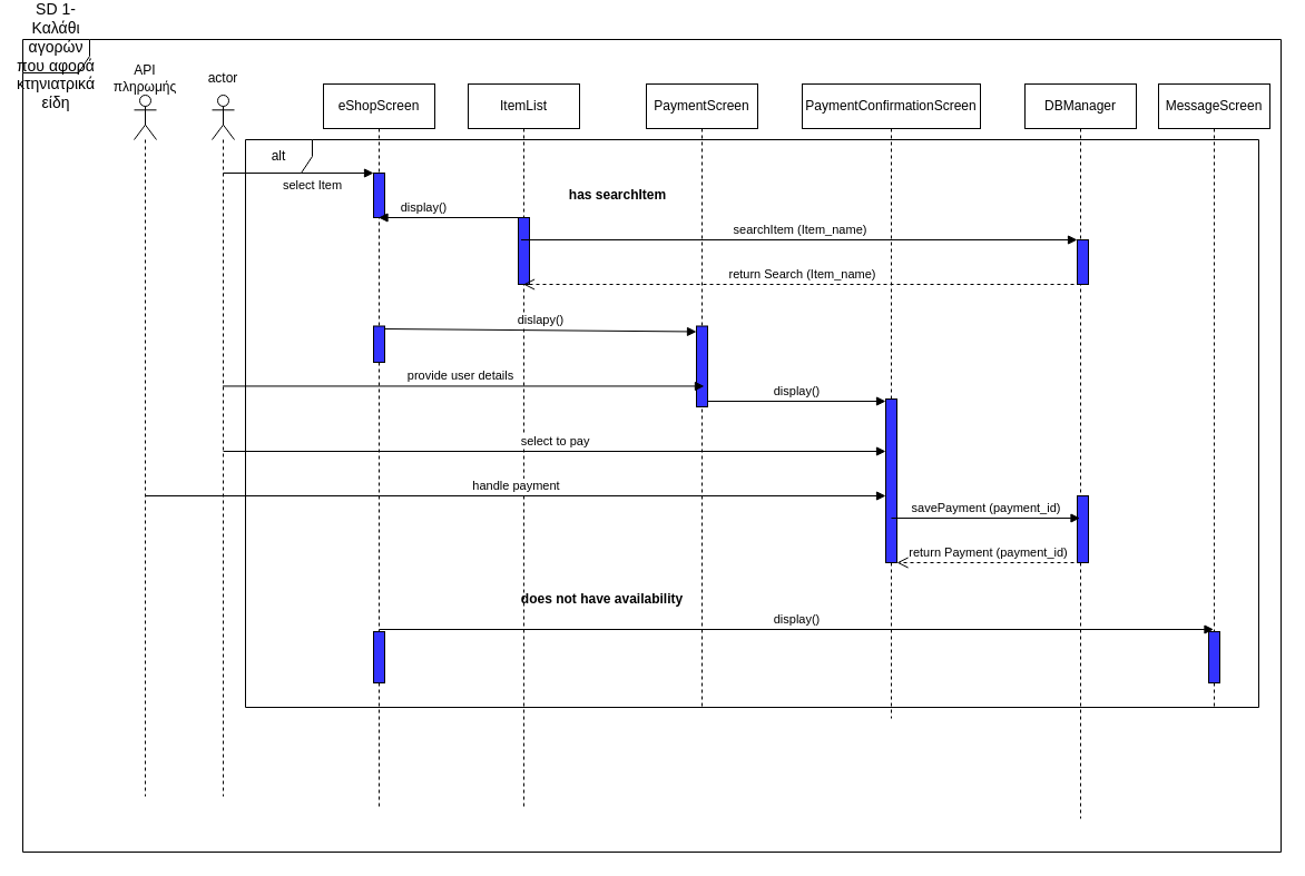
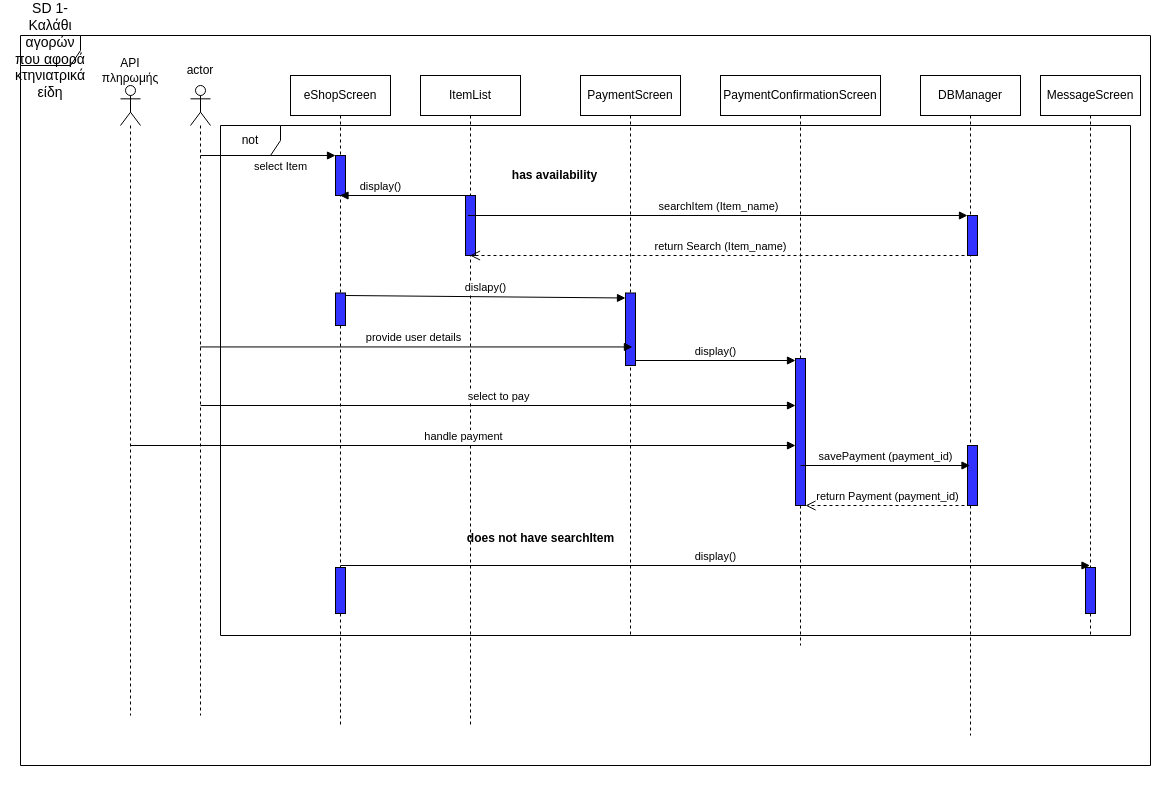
  <mxCell id="0" />
  <mxCell id="1" parent="0" />
  <mxCell id="2" value="eShopScreen" style="shape=umlLifeline;perimeter=lifelinePerimeter;whiteSpace=wrap;html=1;container=1;dropTarget=0;collapsible=0;recursiveResize=0;outlineConnect=0;portConstraint=eastwest;newEdgeStyle={&quot;curved&quot;:0,&quot;rounded&quot;:0};" vertex="1" parent="1"><mxGeometry x="290" y="60" width="100" height="650" as="geometry" /></mxCell>
  <mxCell id="3" value="ItemList" style="shape=umlLifeline;perimeter=lifelinePerimeter;whiteSpace=wrap;html=1;container=1;dropTarget=0;collapsible=0;recursiveResize=0;outlineConnect=0;portConstraint=eastwest;newEdgeStyle={&quot;curved&quot;:0,&quot;rounded&quot;:0};" vertex="1" parent="1"><mxGeometry x="420" y="60" width="100" height="650" as="geometry" /></mxCell>
  <mxCell id="4" value="PaymentScreen" style="shape=umlLifeline;perimeter=lifelinePerimeter;whiteSpace=wrap;html=1;container=1;dropTarget=0;collapsible=0;recursiveResize=0;outlineConnect=0;portConstraint=eastwest;newEdgeStyle={&quot;curved&quot;:0,&quot;rounded&quot;:0};" vertex="1" parent="1"><mxGeometry x="580" y="60" width="100" height="560" as="geometry" /></mxCell>
  <mxCell id="5" value="PaymentConfirmationScreen" style="shape=umlLifeline;perimeter=lifelinePerimeter;whiteSpace=wrap;html=1;container=1;dropTarget=0;collapsible=0;recursiveResize=0;outlineConnect=0;portConstraint=eastwest;newEdgeStyle={&quot;curved&quot;:0,&quot;rounded&quot;:0};" vertex="1" parent="1"><mxGeometry x="720" y="60" width="160" height="570" as="geometry" /></mxCell>
  <mxCell id="6" value="" style="shape=umlLifeline;perimeter=lifelinePerimeter;whiteSpace=wrap;html=1;container=1;dropTarget=0;collapsible=0;recursiveResize=0;outlineConnect=0;portConstraint=eastwest;newEdgeStyle={&quot;curved&quot;:0,&quot;rounded&quot;:0};participant=umlActor;" vertex="1" parent="1"><mxGeometry x="190" y="70" width="20" height="630" as="geometry" /></mxCell>
  <mxCell id="7" value="" style="shape=umlLifeline;perimeter=lifelinePerimeter;whiteSpace=wrap;html=1;container=1;dropTarget=0;collapsible=0;recursiveResize=0;outlineConnect=0;portConstraint=eastwest;newEdgeStyle={&quot;curved&quot;:0,&quot;rounded&quot;:0};participant=umlActor;" vertex="1" parent="1"><mxGeometry x="120" y="70" width="20" height="630" as="geometry" /></mxCell>
  <mxCell id="8" value="API πληρωμής" style="text;strokeColor=none;align=center;fillColor=none;html=1;verticalAlign=middle;whiteSpace=wrap;rounded=0;" vertex="1" parent="1"><mxGeometry x="100" y="40" width="60" height="30" as="geometry" /></mxCell>
  <mxCell id="9" value="actor" style="text;strokeColor=none;align=center;fillColor=none;html=1;verticalAlign=middle;whiteSpace=wrap;rounded=0;" vertex="1" parent="1"><mxGeometry x="170" y="40" width="60" height="30" as="geometry" /></mxCell>
  <mxCell id="10" value="DBManager" style="shape=umlLifeline;perimeter=lifelinePerimeter;whiteSpace=wrap;html=1;container=1;dropTarget=0;collapsible=0;recursiveResize=0;outlineConnect=0;portConstraint=eastwest;newEdgeStyle={&quot;curved&quot;:0,&quot;rounded&quot;:0};" vertex="1" parent="1"><mxGeometry x="920" y="60" width="100" height="660" as="geometry" /></mxCell>
  <mxCell id="11" value="" style="html=1;points=[[0,0,0,0,5],[0,1,0,0,-5],[1,0,0,0,5],[1,1,0,0,-5]];perimeter=orthogonalPerimeter;outlineConnect=0;targetShapes=umlLifeline;portConstraint=eastwest;newEdgeStyle={&quot;curved&quot;:0,&quot;rounded&quot;:0};fillColor=#3333FF;" vertex="1" parent="10"><mxGeometry x="47" y="370" width="10" height="60" as="geometry" /></mxCell>
  <mxCell id="12" value="&lt;font style=&quot;font-size: 14px;&quot;&gt;SD 1- Καλάθι αγορών που αφορά κτηνιατρικά είδη&lt;/font&gt;" style="shape=umlFrame;whiteSpace=wrap;html=1;pointerEvents=0;align=center;" vertex="1" parent="1"><mxGeometry x="20" y="20" width="1130" height="730" as="geometry" /></mxCell>
  <mxCell id="13" value="select Item" style="html=1;verticalAlign=bottom;endArrow=block;curved=0;rounded=0;" edge="1" parent="1" target="14"><mxGeometry x="0.185" y="-20" width="80" relative="1" as="geometry"><mxPoint x="200" y="140" as="sourcePoint" /><mxPoint x="320" y="140" as="targetPoint" /><mxPoint as="offset" /></mxGeometry></mxCell>
  <mxCell id="14" value="" style="html=1;points=[[0,0,0,0,5],[0,1,0,0,-5],[1,0,0,0,5],[1,1,0,0,-5]];perimeter=orthogonalPerimeter;outlineConnect=0;targetShapes=umlLifeline;portConstraint=eastwest;newEdgeStyle={&quot;curved&quot;:0,&quot;rounded&quot;:0};fillColor=#3333FF;" vertex="1" parent="1"><mxGeometry x="335" y="140" width="10" height="40" as="geometry" /></mxCell>
  <mxCell id="15" value="" style="html=1;points=[[0,0,0,0,5],[0,1,0,0,-5],[1,0,0,0,5],[1,1,0,0,-5]];perimeter=orthogonalPerimeter;outlineConnect=0;targetShapes=umlLifeline;portConstraint=eastwest;newEdgeStyle={&quot;curved&quot;:0,&quot;rounded&quot;:0};fillColor=#3333FF;" vertex="1" parent="1"><mxGeometry x="465" y="180" width="10" height="60" as="geometry" /></mxCell>
  <mxCell id="16" value="display()" style="html=1;verticalAlign=bottom;endArrow=block;curved=0;rounded=0;" edge="1" parent="1" target="2"><mxGeometry x="0.353" width="80" relative="1" as="geometry"><mxPoint x="465" y="180" as="sourcePoint" /><mxPoint x="375" y="180" as="targetPoint" /><mxPoint as="offset" /></mxGeometry></mxCell>
  <mxCell id="17" value="" style="html=1;points=[[0,0,0,0,5],[0,1,0,0,-5],[1,0,0,0,5],[1,1,0,0,-5]];perimeter=orthogonalPerimeter;outlineConnect=0;targetShapes=umlLifeline;portConstraint=eastwest;newEdgeStyle={&quot;curved&quot;:0,&quot;rounded&quot;:0};fillColor=#3333FF;" vertex="1" parent="1"><mxGeometry x="967" y="200" width="10" height="40" as="geometry" /></mxCell>
  <mxCell id="18" value="searchItem (Item_name)" style="html=1;verticalAlign=bottom;endArrow=block;curved=0;rounded=0;" edge="1" parent="1"><mxGeometry width="80" relative="1" as="geometry"><mxPoint x="467.5" y="200" as="sourcePoint" /><mxPoint x="967" y="200" as="targetPoint" /></mxGeometry></mxCell>
  <mxCell id="19" value="return Search (Item_name)" style="html=1;verticalAlign=bottom;endArrow=open;dashed=1;endSize=8;curved=0;rounded=0;" edge="1" parent="1" target="3"><mxGeometry relative="1" as="geometry"><mxPoint x="970" y="240" as="sourcePoint" /><mxPoint x="890" y="240" as="targetPoint" /></mxGeometry></mxCell>
  <mxCell id="20" value="" style="html=1;points=[[0,0,0,0,5],[0,1,0,0,-5],[1,0,0,0,5],[1,1,0,0,-5]];perimeter=orthogonalPerimeter;outlineConnect=0;targetShapes=umlLifeline;portConstraint=eastwest;newEdgeStyle={&quot;curved&quot;:0,&quot;rounded&quot;:0};fillColor=#3333FF;" vertex="1" parent="1"><mxGeometry x="625" y="277.5" width="10" height="72.5" as="geometry" /></mxCell>
  <mxCell id="21" value="" style="html=1;points=[[0,0,0,0,5],[0,1,0,0,-5],[1,0,0,0,5],[1,1,0,0,-5]];perimeter=orthogonalPerimeter;outlineConnect=0;targetShapes=umlLifeline;portConstraint=eastwest;newEdgeStyle={&quot;curved&quot;:0,&quot;rounded&quot;:0};fillColor=#3333FF;" vertex="1" parent="1"><mxGeometry x="335" y="277.5" width="10" height="32.5" as="geometry" /></mxCell>
  <mxCell id="22" value="dislapy()" style="html=1;verticalAlign=bottom;endArrow=block;curved=0;rounded=0;entryX=0;entryY=0;entryDx=0;entryDy=5;entryPerimeter=0;" edge="1" parent="1" target="20"><mxGeometry width="80" relative="1" as="geometry"><mxPoint x="345" y="280" as="sourcePoint" /><mxPoint x="620" y="280" as="targetPoint" /></mxGeometry></mxCell>
  <mxCell id="23" value="" style="html=1;verticalAlign=bottom;endArrow=block;curved=0;rounded=0;entryX=0.694;entryY=0.744;entryDx=0;entryDy=0;entryPerimeter=0;" edge="1" parent="1" source="6" target="20"><mxGeometry width="80" relative="1" as="geometry"><mxPoint x="200" y="340" as="sourcePoint" /><mxPoint x="620" y="330" as="targetPoint" /></mxGeometry></mxCell>
  <mxCell id="24" value="provide user details" style="edgeLabel;html=1;align=center;verticalAlign=middle;resizable=0;points=[];" vertex="1" connectable="0" parent="23"><mxGeometry x="0.028" y="4" relative="1" as="geometry"><mxPoint x="-9" y="-6" as="offset" /></mxGeometry></mxCell>
  <mxCell id="25" value="" style="html=1;points=[[0,0,0,0,5],[0,1,0,0,-5],[1,0,0,0,5],[1,1,0,0,-5]];perimeter=orthogonalPerimeter;outlineConnect=0;targetShapes=umlLifeline;portConstraint=eastwest;newEdgeStyle={&quot;curved&quot;:0,&quot;rounded&quot;:0};fillColor=#3333FF;" vertex="1" parent="1"><mxGeometry x="795" y="343" width="10" height="147" as="geometry" /></mxCell>
  <mxCell id="26" value="display()" style="html=1;verticalAlign=bottom;endArrow=block;curved=0;rounded=0;exitX=1;exitY=1;exitDx=0;exitDy=-5;exitPerimeter=0;" edge="1" parent="1" source="20" target="25"><mxGeometry width="80" relative="1" as="geometry"><mxPoint x="630" y="340" as="sourcePoint" /><mxPoint x="710" y="340" as="targetPoint" /></mxGeometry></mxCell>
  <mxCell id="27" value="select to pay" style="html=1;verticalAlign=bottom;endArrow=block;curved=0;rounded=0;" edge="1" parent="1" target="25"><mxGeometry width="80" relative="1" as="geometry"><mxPoint x="200" y="390" as="sourcePoint" /><mxPoint x="280" y="390" as="targetPoint" /></mxGeometry></mxCell>
  <mxCell id="28" value="handle payment" style="html=1;verticalAlign=bottom;endArrow=block;curved=0;rounded=0;" edge="1" parent="1" target="25"><mxGeometry width="80" relative="1" as="geometry"><mxPoint x="130" y="430" as="sourcePoint" /><mxPoint x="210" y="430" as="targetPoint" /></mxGeometry></mxCell>
  <mxCell id="29" value="savePayment (payment_id)" style="html=1;verticalAlign=bottom;endArrow=block;curved=0;rounded=0;" edge="1" parent="1" target="10"><mxGeometry width="80" relative="1" as="geometry"><mxPoint x="800" y="450" as="sourcePoint" /><mxPoint x="880" y="450" as="targetPoint" /></mxGeometry></mxCell>
  <mxCell id="30" value="return Payment (payment_id)" style="html=1;verticalAlign=bottom;endArrow=open;dashed=1;endSize=8;curved=0;rounded=0;" edge="1" parent="1" target="25"><mxGeometry relative="1" as="geometry"><mxPoint x="970" y="490" as="sourcePoint" /><mxPoint x="890" y="490" as="targetPoint" /></mxGeometry></mxCell>
- <mxCell id="31" value="alt" style="shape=umlFrame;whiteSpace=wrap;html=1;pointerEvents=0;" vertex="1" parent="1"><mxGeometry x="220" y="110" width="910" height="510" as="geometry" /></mxCell>
- <mxCell id="32" value="has searchItem" style="text;align=center;fontStyle=1;verticalAlign=middle;spacingLeft=3;spacingRight=3;strokeColor=none;rotatable=0;points=[[0,0.5],[1,0.5]];portConstraint=eastwest;html=1;" vertex="1" parent="1"><mxGeometry x="514" y="147" width="80" height="26" as="geometry" /></mxCell>
- <mxCell id="33" value="does not have availability" style="text;align=center;fontStyle=1;verticalAlign=middle;spacingLeft=3;spacingRight=3;strokeColor=none;rotatable=0;points=[[0,0.5],[1,0.5]];portConstraint=eastwest;html=1;" vertex="1" parent="1"><mxGeometry x="500" y="510" width="80" height="26" as="geometry" /></mxCell>
+ <mxCell id="31" value="not" style="shape=umlFrame;whiteSpace=wrap;html=1;pointerEvents=0;" vertex="1" parent="1"><mxGeometry x="220" y="110" width="910" height="510" as="geometry" /></mxCell>
+ <mxCell id="32" value="has availability" style="text;align=center;fontStyle=1;verticalAlign=middle;spacingLeft=3;spacingRight=3;strokeColor=none;rotatable=0;points=[[0,0.5],[1,0.5]];portConstraint=eastwest;html=1;" vertex="1" parent="1"><mxGeometry x="514" y="147" width="80" height="26" as="geometry" /></mxCell>
+ <mxCell id="33" value="does not have searchItem" style="text;align=center;fontStyle=1;verticalAlign=middle;spacingLeft=3;spacingRight=3;strokeColor=none;rotatable=0;points=[[0,0.5],[1,0.5]];portConstraint=eastwest;html=1;" vertex="1" parent="1"><mxGeometry x="500" y="510" width="80" height="26" as="geometry" /></mxCell>
  <mxCell id="34" value="MessageScreen" style="shape=umlLifeline;perimeter=lifelinePerimeter;whiteSpace=wrap;html=1;container=1;dropTarget=0;collapsible=0;recursiveResize=0;outlineConnect=0;portConstraint=eastwest;newEdgeStyle={&quot;curved&quot;:0,&quot;rounded&quot;:0};" vertex="1" parent="1"><mxGeometry x="1040" y="60" width="100" height="560" as="geometry" /></mxCell>
  <mxCell id="35" value="" style="html=1;points=[[0,0,0,0,5],[0,1,0,0,-5],[1,0,0,0,5],[1,1,0,0,-5]];perimeter=orthogonalPerimeter;outlineConnect=0;targetShapes=umlLifeline;portConstraint=eastwest;newEdgeStyle={&quot;curved&quot;:0,&quot;rounded&quot;:0};fillColor=#3333FF;" vertex="1" parent="34"><mxGeometry x="45" y="492" width="10" height="46" as="geometry" /></mxCell>
  <mxCell id="36" value="" style="html=1;points=[[0,0,0,0,5],[0,1,0,0,-5],[1,0,0,0,5],[1,1,0,0,-5]];perimeter=orthogonalPerimeter;outlineConnect=0;targetShapes=umlLifeline;portConstraint=eastwest;newEdgeStyle={&quot;curved&quot;:0,&quot;rounded&quot;:0};fillColor=#3333FF;" vertex="1" parent="1"><mxGeometry x="335" y="552" width="10" height="46" as="geometry" /></mxCell>
  <mxCell id="37" value="display()" style="html=1;verticalAlign=bottom;endArrow=block;curved=0;rounded=0;" edge="1" parent="1" target="34"><mxGeometry width="80" relative="1" as="geometry"><mxPoint x="340" y="550" as="sourcePoint" /><mxPoint x="420" y="550" as="targetPoint" /></mxGeometry></mxCell>
